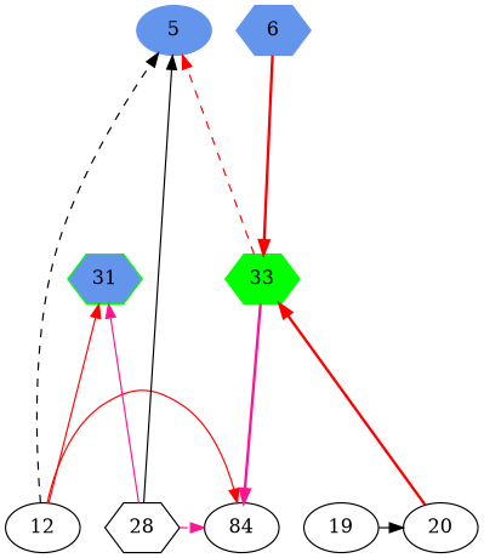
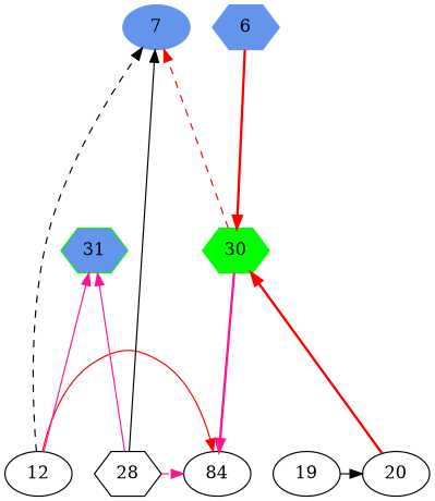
  digraph {
    ranksep=2.0
    node [color=black shape=ellipse]
    edge [color=red style=solid]
-   5 [color=cornflowerblue style=filled]
+   5 [color=cornflowerblue style=filled label=7]
    6 [color=cornflowerblue shape=hexagon style=filled]
    12
    19
    20
    n6 [label=84]
    28 [shape=hexagon]
-   30 [color=green shape=hexagon style=filled label=33]
+   30 [color=green shape=hexagon style=filled]
    31 [color=green fillcolor=cornflowerblue shape=hexagon style=filled]
    subgraph sub_1 {
      rank=same
      5
      6
    }
    subgraph sub_2 {
      rank=same
      12
      19
      20
      n6
      28
    }
    subgraph sub_3 {
      rank=same
      30
      31
    }
    6 -> 30 [style=bold]
    12 -> 5 [color=black style=dashed]
    12 -> n6
-   12 -> 31
+   12 -> 31 [color=deeppink]
    19 -> 20 [color=black]
    20 -> 30 [style=bold]
    28 -> 5 [color=black]
    28 -> n6 [color=deeppink style=dashed]
    28 -> 31 [color=deeppink]
    30 -> 5 [style=dashed]
    30 -> n6 [color=deeppink style=bold]
  }
